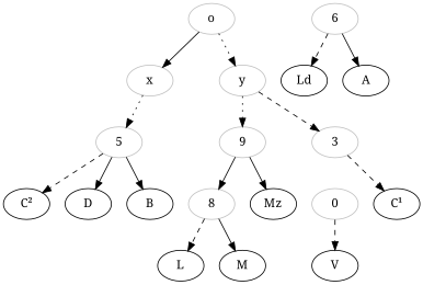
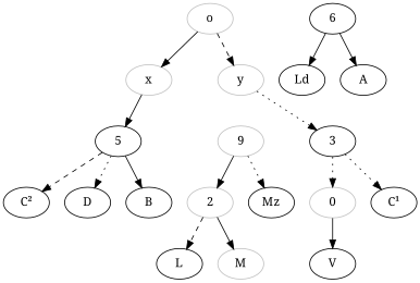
  digraph {
    fontname="Noto Serif"
    node [fontname="Noto Serif"]
    edge [fontname="Noto Serif" style=solid]
    o [color=grey]
    x [color=grey]
    y [color=grey]
-   5 [color=grey]
+   5 [color=black]
    n5 [color=grey label=9]
-   3 [color=grey]
+   3 [color=black]
    n7 [label="C²"]
    D
    B
-   6 [color=grey]
+   6 [color=black]
    Ld
    A
-   2 [color=grey label=8]
+   2 [color=grey]
    Mz
    n15 [color=grey label=0]
    n16 [label="C¹"]
    L
-   M
+   M [color=grey]
    V
    o -> x
-   o -> y [style=dotted]
-   x -> 5 [style=dotted]
-   y -> n5 [style=dotted]
-   y -> 3 [style=dashed]
+   o -> y [style=dashed]
+   x -> 5
+   y -> 3 [style=dotted]
    5 -> n7 [style=dashed]
-   5 -> D
+   5 -> D [style=dotted]
    5 -> B
    n5 -> 2
-   n5 -> Mz
-   3 -> n16 [style=dashed]
-   6 -> Ld [style=dashed]
+   n5 -> Mz [style=dotted]
+   3 -> n15 [style=dotted]
+   3 -> n16 [style=dotted]
+   6 -> Ld
    6 -> A
    2 -> L [style=dashed]
    2 -> M
-   n15 -> V [style=dashed]
+   n15 -> V
  }
